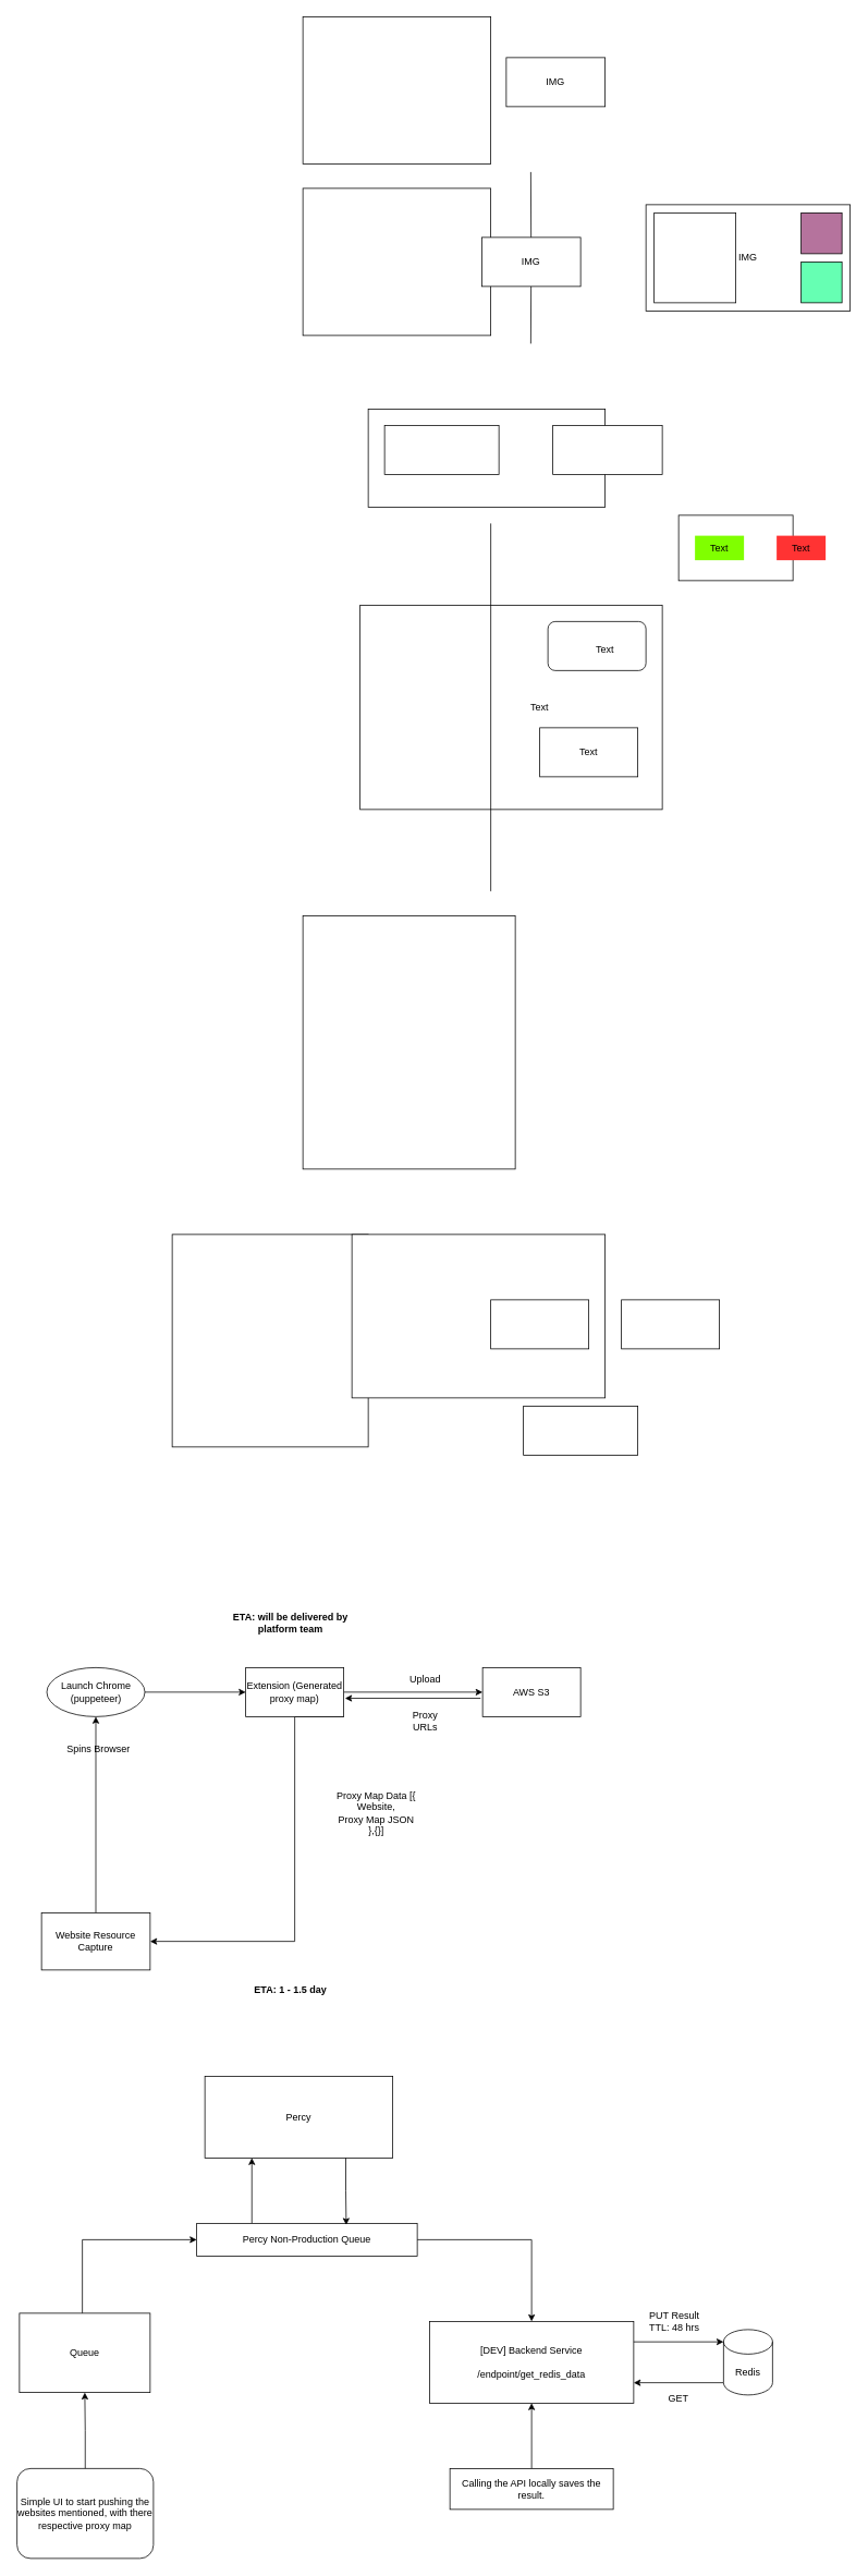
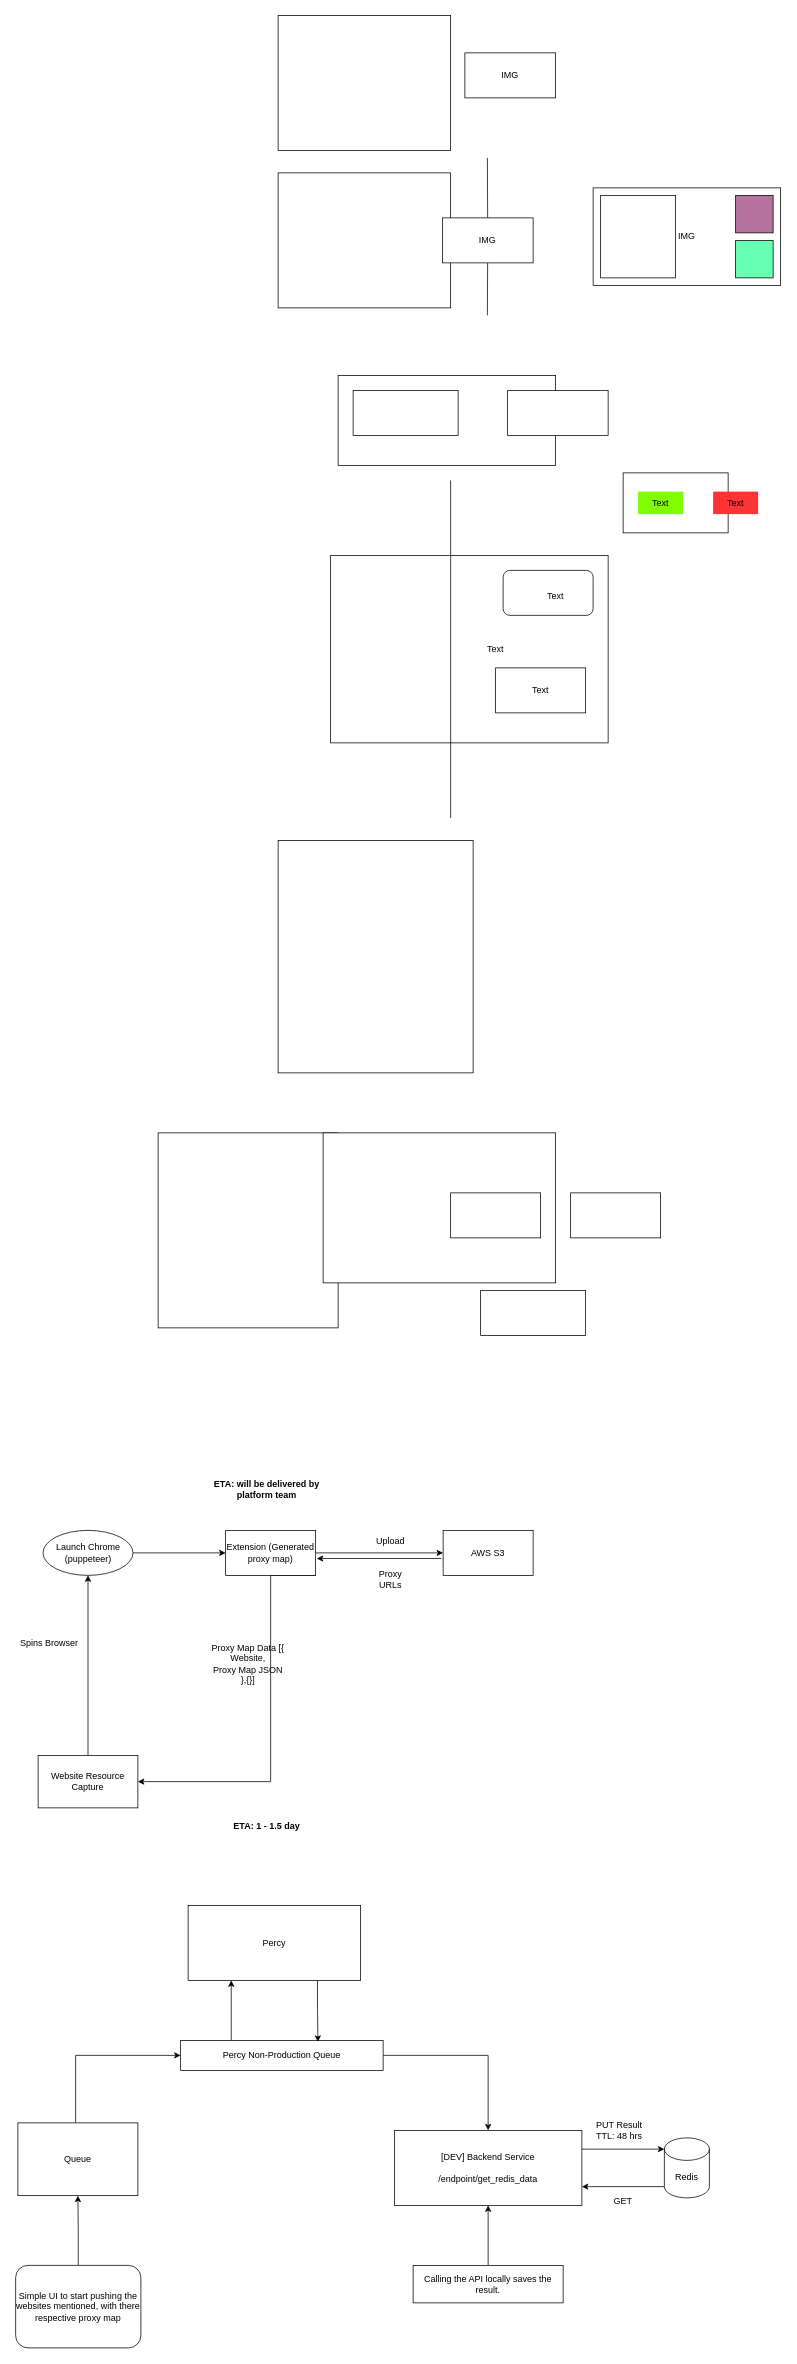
  <mxCell id="0" />
  <mxCell id="1" parent="0" />
  <mxCell id="2" value="" style="rounded=0;whiteSpace=wrap;html=1;" vertex="1" parent="1"><mxGeometry x="210" y="1510" width="240" height="260" as="geometry" /></mxCell>
  <mxCell id="3" value="" style="rounded=0;whiteSpace=wrap;html=1;" vertex="1" parent="1"><mxGeometry x="440" y="740" width="370" height="250" as="geometry" /></mxCell>
  <mxCell id="4" value="" style="rounded=0;whiteSpace=wrap;html=1;" vertex="1" parent="1"><mxGeometry x="660" y="890" width="120" height="60" as="geometry" /></mxCell>
  <mxCell id="5" value="Text" style="text;html=1;align=center;verticalAlign=middle;whiteSpace=wrap;rounded=0;" vertex="1" parent="1"><mxGeometry x="690" y="905" width="60" height="30" as="geometry" /></mxCell>
  <mxCell id="6" value="" style="rounded=1;whiteSpace=wrap;html=1;" vertex="1" parent="1"><mxGeometry x="670" y="760" width="120" height="60" as="geometry" /></mxCell>
  <mxCell id="7" value="Text" style="text;html=1;align=center;verticalAlign=middle;whiteSpace=wrap;rounded=0;" vertex="1" parent="1"><mxGeometry x="710" y="780" width="60" height="30" as="geometry" /></mxCell>
  <mxCell id="8" value="Text" style="text;html=1;align=center;verticalAlign=middle;whiteSpace=wrap;rounded=0;" vertex="1" parent="1"><mxGeometry x="630" y="850" width="60" height="30" as="geometry" /></mxCell>
  <mxCell id="9" value="" style="endArrow=none;html=1;rounded=0;" edge="1" parent="1"><mxGeometry width="50" height="50" relative="1" as="geometry"><mxPoint x="600" y="1090" as="sourcePoint" /><mxPoint x="600" y="640" as="targetPoint" /></mxGeometry></mxCell>
  <mxCell id="10" value="" style="rounded=0;whiteSpace=wrap;html=1;" vertex="1" parent="1"><mxGeometry x="370" y="1120" width="260" height="310" as="geometry" /></mxCell>
  <mxCell id="11" value="" style="rounded=0;whiteSpace=wrap;html=1;" vertex="1" parent="1"><mxGeometry x="430" y="1510" width="310" height="200" as="geometry" /></mxCell>
  <mxCell id="12" value="Percy" style="rounded=0;whiteSpace=wrap;html=1;" vertex="1" parent="1"><mxGeometry x="250" y="2540" width="230" height="100" as="geometry" /></mxCell>
  <mxCell id="13" value="" style="rounded=0;whiteSpace=wrap;html=1;" vertex="1" parent="1"><mxGeometry x="600" y="1590" width="120" height="60" as="geometry" /></mxCell>
  <mxCell id="14" value="" style="rounded=0;whiteSpace=wrap;html=1;" vertex="1" parent="1"><mxGeometry x="760" y="1590" width="120" height="60" as="geometry" /></mxCell>
  <mxCell id="15" value="" style="rounded=0;whiteSpace=wrap;html=1;" vertex="1" parent="1"><mxGeometry x="640" y="1720" width="140" height="60" as="geometry" /></mxCell>
  <mxCell id="16" value="IMG" style="rounded=0;whiteSpace=wrap;html=1;" vertex="1" parent="1"><mxGeometry x="619" y="70" width="121" height="60" as="geometry" /></mxCell>
  <mxCell id="17" value="" style="rounded=0;whiteSpace=wrap;html=1;" vertex="1" parent="1"><mxGeometry x="370" y="20" width="230" height="180" as="geometry" /></mxCell>
  <mxCell id="18" value="" style="rounded=0;whiteSpace=wrap;html=1;" vertex="1" parent="1"><mxGeometry x="370" y="230" width="230" height="180" as="geometry" /></mxCell>
  <mxCell id="19" value="" style="endArrow=none;html=1;rounded=0;" edge="1" parent="1" source="25"><mxGeometry width="50" height="50" relative="1" as="geometry"><mxPoint x="649" y="420" as="sourcePoint" /><mxPoint x="649" y="210" as="targetPoint" /></mxGeometry></mxCell>
  <mxCell id="20" value="IMG" style="rounded=0;whiteSpace=wrap;html=1;" vertex="1" parent="1"><mxGeometry x="790" y="250" width="250" height="130" as="geometry" /></mxCell>
  <mxCell id="21" value="" style="rounded=0;whiteSpace=wrap;html=1;fillColor=#66FFB3;" vertex="1" parent="1"><mxGeometry x="980" y="320" width="50" height="50" as="geometry" /></mxCell>
  <mxCell id="22" value="" style="rounded=0;whiteSpace=wrap;html=1;fillColor=#B5739D;" vertex="1" parent="1"><mxGeometry x="980" y="260" width="50" height="50" as="geometry" /></mxCell>
  <mxCell id="23" value="" style="rounded=0;whiteSpace=wrap;html=1;" vertex="1" parent="1"><mxGeometry x="800" y="260" width="100" height="110" as="geometry" /></mxCell>
  <mxCell id="24" value="" style="endArrow=none;html=1;rounded=0;" edge="1" parent="1" target="25"><mxGeometry width="50" height="50" relative="1" as="geometry"><mxPoint x="649" y="420" as="sourcePoint" /><mxPoint x="649" y="210" as="targetPoint" /></mxGeometry></mxCell>
  <mxCell id="25" value="IMG" style="rounded=0;whiteSpace=wrap;html=1;" vertex="1" parent="1"><mxGeometry x="589" y="290" width="121" height="60" as="geometry" /></mxCell>
  <mxCell id="26" value="" style="rounded=0;whiteSpace=wrap;html=1;" vertex="1" parent="1"><mxGeometry x="450" y="500" width="290" height="120" as="geometry" /></mxCell>
  <mxCell id="27" value="" style="rounded=0;whiteSpace=wrap;html=1;" vertex="1" parent="1"><mxGeometry x="470" y="520" width="140" height="60" as="geometry" /></mxCell>
  <mxCell id="28" value="" style="rounded=0;whiteSpace=wrap;html=1;" vertex="1" parent="1"><mxGeometry x="676" y="520" width="134" height="60" as="geometry" /></mxCell>
  <mxCell id="29" value="" style="rounded=0;whiteSpace=wrap;html=1;" vertex="1" parent="1"><mxGeometry x="830" y="630" width="140" height="80" as="geometry" /></mxCell>
  <mxCell id="30" value="Text" style="text;html=1;align=center;verticalAlign=middle;whiteSpace=wrap;rounded=0;fillColor=#FF3333;" vertex="1" parent="1"><mxGeometry x="950" y="655" width="60" height="30" as="geometry" /></mxCell>
  <mxCell id="31" value="Text" style="text;html=1;align=center;verticalAlign=middle;whiteSpace=wrap;rounded=0;fillColor=#80FF00;" vertex="1" parent="1"><mxGeometry x="850" y="655" width="60" height="30" as="geometry" /></mxCell>
  <mxCell id="32" style="edgeStyle=orthogonalEdgeStyle;rounded=0;orthogonalLoop=1;jettySize=auto;html=1;entryX=0.5;entryY=1;entryDx=0;entryDy=0;" edge="1" parent="1" source="33" target="38"><mxGeometry relative="1" as="geometry" /></mxCell>
  <mxCell id="33" value="Website Resource Capture" style="rounded=0;whiteSpace=wrap;html=1;" vertex="1" parent="1"><mxGeometry x="50" y="2340" width="133" height="70" as="geometry" /></mxCell>
  <mxCell id="34" style="edgeStyle=orthogonalEdgeStyle;rounded=0;orthogonalLoop=1;jettySize=auto;html=1;entryX=0.5;entryY=0;entryDx=0;entryDy=0;exitX=1;exitY=0.5;exitDx=0;exitDy=0;" edge="1" parent="1" source="36" target="55"><mxGeometry relative="1" as="geometry"><mxPoint x="639" y="2834" as="targetPoint" /></mxGeometry></mxCell>
  <mxCell id="35" style="edgeStyle=orthogonalEdgeStyle;rounded=0;orthogonalLoop=1;jettySize=auto;html=1;exitX=0.25;exitY=0;exitDx=0;exitDy=0;entryX=0.25;entryY=1;entryDx=0;entryDy=0;" edge="1" parent="1" source="36" target="12"><mxGeometry relative="1" as="geometry" /></mxCell>
  <mxCell id="36" value="Percy Non-Production Queue" style="rounded=0;whiteSpace=wrap;html=1;" vertex="1" parent="1"><mxGeometry x="240" y="2720" width="270" height="40" as="geometry" /></mxCell>
  <mxCell id="37" style="edgeStyle=orthogonalEdgeStyle;rounded=0;orthogonalLoop=1;jettySize=auto;html=1;exitX=1;exitY=0.5;exitDx=0;exitDy=0;" edge="1" parent="1" source="38" target="41"><mxGeometry relative="1" as="geometry"><mxPoint x="480" y="2080" as="targetPoint" /></mxGeometry></mxCell>
  <mxCell id="38" value="Launch Chrome (puppeteer)" style="ellipse;whiteSpace=wrap;html=1;" vertex="1" parent="1"><mxGeometry x="56.5" y="2040" width="120" height="60" as="geometry" /></mxCell>
  <mxCell id="39" style="edgeStyle=orthogonalEdgeStyle;rounded=0;orthogonalLoop=1;jettySize=auto;html=1;entryX=0;entryY=0.5;entryDx=0;entryDy=0;" edge="1" parent="1" source="41" target="42"><mxGeometry relative="1" as="geometry" /></mxCell>
  <mxCell id="40" style="edgeStyle=orthogonalEdgeStyle;rounded=0;orthogonalLoop=1;jettySize=auto;html=1;entryX=1;entryY=0.5;entryDx=0;entryDy=0;" edge="1" parent="1" target="33"><mxGeometry relative="1" as="geometry"><Array as="points"><mxPoint x="360" y="2100" /><mxPoint x="360" y="2375" /></Array><mxPoint x="420" y="2100" as="sourcePoint" /><mxPoint x="300" y="2375" as="targetPoint" /></mxGeometry></mxCell>
  <mxCell id="41" value="Extension (Generated proxy map)" style="rounded=0;whiteSpace=wrap;html=1;" vertex="1" parent="1"><mxGeometry x="300" y="2040" width="120" height="60" as="geometry" /></mxCell>
  <mxCell id="42" value="AWS S3" style="rounded=0;whiteSpace=wrap;html=1;" vertex="1" parent="1"><mxGeometry x="590" y="2040" width="120" height="60" as="geometry" /></mxCell>
  <mxCell id="43" value="" style="endArrow=classic;html=1;rounded=0;entryX=1.013;entryY=0.625;entryDx=0;entryDy=0;entryPerimeter=0;exitX=-0.021;exitY=0.625;exitDx=0;exitDy=0;exitPerimeter=0;" edge="1" parent="1" source="42" target="41"><mxGeometry width="50" height="50" relative="1" as="geometry"><mxPoint x="560" y="2300" as="sourcePoint" /><mxPoint x="610" y="2250" as="targetPoint" /></mxGeometry></mxCell>
  <mxCell id="44" value="Upload" style="text;html=1;align=center;verticalAlign=middle;whiteSpace=wrap;rounded=0;" vertex="1" parent="1"><mxGeometry x="490" y="2040" width="60" height="30" as="geometry" /></mxCell>
  <mxCell id="45" value="Proxy URLs" style="text;html=1;align=center;verticalAlign=middle;whiteSpace=wrap;rounded=0;" vertex="1" parent="1"><mxGeometry x="490" y="2090" width="60" height="30" as="geometry" /></mxCell>
- <mxCell id="46" value="Spins Browser" style="text;html=1;align=center;verticalAlign=middle;whiteSpace=wrap;rounded=0;" vertex="1" parent="1"><mxGeometry x="75" y="2110" width="90" height="60" as="geometry" /></mxCell>
- <mxCell id="47" value="Proxy Map Data [{&lt;div&gt;Website,&lt;br&gt;&lt;div&gt;Proxy Map JSON&lt;/div&gt;&lt;/div&gt;&lt;div&gt;},{}]&lt;/div&gt;" style="text;html=1;align=center;verticalAlign=middle;whiteSpace=wrap;rounded=0;" vertex="1" parent="1"><mxGeometry x="390" y="2170" width="140" height="95" as="geometry" /></mxCell>
+ <mxCell id="46" value="Spins Browser" style="text;html=1;align=center;verticalAlign=middle;whiteSpace=wrap;rounded=0;" vertex="1" parent="1"><mxGeometry x="20" y="2160" width="90" height="60" as="geometry" /></mxCell>
+ <mxCell id="47" value="Proxy Map Data [{&lt;div&gt;Website,&lt;br&gt;&lt;div&gt;Proxy Map JSON&lt;/div&gt;&lt;/div&gt;&lt;div&gt;},{}]&lt;/div&gt;" style="text;html=1;align=center;verticalAlign=middle;whiteSpace=wrap;rounded=0;" vertex="1" parent="1"><mxGeometry x="260" y="2170" width="140" height="95" as="geometry" /></mxCell>
  <mxCell id="48" style="edgeStyle=orthogonalEdgeStyle;rounded=0;orthogonalLoop=1;jettySize=auto;html=1;entryX=0;entryY=0.5;entryDx=0;entryDy=0;" edge="1" parent="1" source="49" target="36"><mxGeometry relative="1" as="geometry"><Array as="points"><mxPoint x="100" y="2740" /></Array><mxPoint x="230" y="2790" as="targetPoint" /></mxGeometry></mxCell>
  <mxCell id="49" value="Queue" style="rounded=0;whiteSpace=wrap;html=1;" vertex="1" parent="1"><mxGeometry x="23" y="2830" width="160" height="97" as="geometry" /></mxCell>
  <mxCell id="50" value="&lt;b&gt;ETA: 1 - 1.5 day&lt;/b&gt;" style="text;html=1;align=center;verticalAlign=middle;whiteSpace=wrap;rounded=0;" vertex="1" parent="1"><mxGeometry x="300" y="2410" width="110" height="50" as="geometry" /></mxCell>
  <mxCell id="51" value="&lt;b&gt;ETA: will be delivered by platform team&lt;/b&gt;" style="text;html=1;align=center;verticalAlign=middle;whiteSpace=wrap;rounded=0;" vertex="1" parent="1"><mxGeometry x="280" y="1970" width="150" height="30" as="geometry" /></mxCell>
  <mxCell id="52" style="edgeStyle=orthogonalEdgeStyle;rounded=0;orthogonalLoop=1;jettySize=auto;html=1;exitX=0.75;exitY=1;exitDx=0;exitDy=0;entryX=0.678;entryY=0.05;entryDx=0;entryDy=0;entryPerimeter=0;" edge="1" parent="1" source="12" target="36"><mxGeometry relative="1" as="geometry"><mxPoint x="423" y="2700" as="targetPoint" /></mxGeometry></mxCell>
  <mxCell id="53" style="edgeStyle=orthogonalEdgeStyle;rounded=0;orthogonalLoop=1;jettySize=auto;html=1;entryX=0.5;entryY=1;entryDx=0;entryDy=0;" edge="1" parent="1" source="54" target="49"><mxGeometry relative="1" as="geometry" /></mxCell>
  <mxCell id="54" value="Simple UI to start pushing the websites mentioned, with there respective proxy map" style="rounded=1;whiteSpace=wrap;html=1;" vertex="1" parent="1"><mxGeometry x="20" y="3020" width="167" height="110" as="geometry" /></mxCell>
  <mxCell id="55" value="[DEV] Backend Service&lt;div&gt;&lt;br&gt;&lt;/div&gt;&lt;div&gt;/endpoint/get_redis_data&lt;/div&gt;" style="rounded=0;whiteSpace=wrap;html=1;" vertex="1" parent="1"><mxGeometry x="525" y="2840" width="250" height="100" as="geometry" /></mxCell>
  <mxCell id="56" style="edgeStyle=orthogonalEdgeStyle;rounded=0;orthogonalLoop=1;jettySize=auto;html=1;exitX=0;exitY=1;exitDx=0;exitDy=-15;exitPerimeter=0;entryX=1;entryY=0.75;entryDx=0;entryDy=0;" edge="1" parent="1" source="57" target="55"><mxGeometry relative="1" as="geometry" /></mxCell>
  <mxCell id="57" value="Redis" style="shape=cylinder3;whiteSpace=wrap;html=1;boundedLbl=1;backgroundOutline=1;size=15;" vertex="1" parent="1"><mxGeometry x="885" y="2850" width="60" height="80" as="geometry" /></mxCell>
  <mxCell id="58" style="edgeStyle=orthogonalEdgeStyle;rounded=0;orthogonalLoop=1;jettySize=auto;html=1;exitX=1;exitY=0.25;exitDx=0;exitDy=0;entryX=0;entryY=0;entryDx=0;entryDy=15;entryPerimeter=0;" edge="1" parent="1" source="55" target="57"><mxGeometry relative="1" as="geometry" /></mxCell>
  <mxCell id="59" value="PUT Result TTL: 48 hrs" style="text;html=1;align=center;verticalAlign=middle;whiteSpace=wrap;rounded=0;" vertex="1" parent="1"><mxGeometry x="790" y="2820" width="70" height="40" as="geometry" /></mxCell>
  <mxCell id="60" value="GET" style="text;html=1;align=center;verticalAlign=middle;whiteSpace=wrap;rounded=0;" vertex="1" parent="1"><mxGeometry x="800" y="2920" width="60" height="30" as="geometry" /></mxCell>
  <mxCell id="61" style="edgeStyle=orthogonalEdgeStyle;rounded=0;orthogonalLoop=1;jettySize=auto;html=1;entryX=0.5;entryY=1;entryDx=0;entryDy=0;" edge="1" parent="1" source="62" target="55"><mxGeometry relative="1" as="geometry" /></mxCell>
  <mxCell id="62" value="Calling the API locally saves the result." style="rounded=0;whiteSpace=wrap;html=1;" vertex="1" parent="1"><mxGeometry x="550" y="3020" width="200" height="50" as="geometry" /></mxCell>
